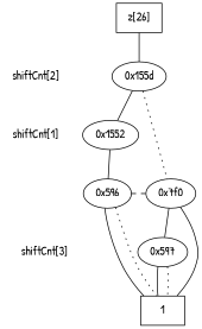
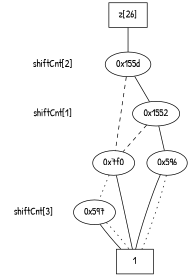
  digraph {
    fontname="Patrick Hand"
    node [fontname="Patrick Hand"]
    edge [dir=none fontname="Patrick Hand"]
    "CONST NODES" [shape=plaintext style=invis]
    " shiftCnt[2] " [shape=plaintext]
    " shiftCnt[1] " [shape=plaintext]
    " shiftCnt[3] " [shape=plaintext]
    "  z[26]  " [shape=box]
    "0x155d"
    "0x1552"
    n8 [label="0x7f0"]
    "0x596"
    "0x597"
    n11 [label=1 shape=box]
    subgraph sub_1 {
      "CONST NODES"
      " shiftCnt[2] "
      " shiftCnt[1] "
      " shiftCnt[3] "
    }
    subgraph sub_2 {
      rank=same
      "  z[26]  "
    }
    subgraph sub_3 {
      rank=same
      " shiftCnt[2] "
      "0x155d"
    }
    subgraph sub_4 {
      rank=same
      " shiftCnt[1] "
      "0x1552"
    }
    subgraph sub_5 {
      rank=same
      n8
      "0x596"
    }
    subgraph sub_6 {
      rank=same
      " shiftCnt[3] "
      "0x597"
    }
    subgraph sub_7 {
      rank=same
      "CONST NODES"
      subgraph sub_8 {
        rank=same
        n11
      }
    }
    " shiftCnt[2] " -> " shiftCnt[1] " [style=invis]
    " shiftCnt[3] " -> "CONST NODES" [style=invis]
    "  z[26]  " -> "0x155d" [style=solid]
    "0x155d" -> "0x1552"
-   "0x155d" -> n8 [style=dotted]
-   "0x596" -> n8 [style=dashed]
+   "0x155d" -> n8 [style=dashed]
+   "0x1552" -> n8 [style=dashed]
    "0x1552" -> "0x596"
-   n8 -> "0x597" [style=solid]
+   n8 -> "0x597" [style=dotted]
    n8 -> n11
    "0x596" -> n11
    "0x596" -> n11 [style=dotted]
    "0x597" -> n11
    "0x597" -> n11 [style=dotted]
  }
